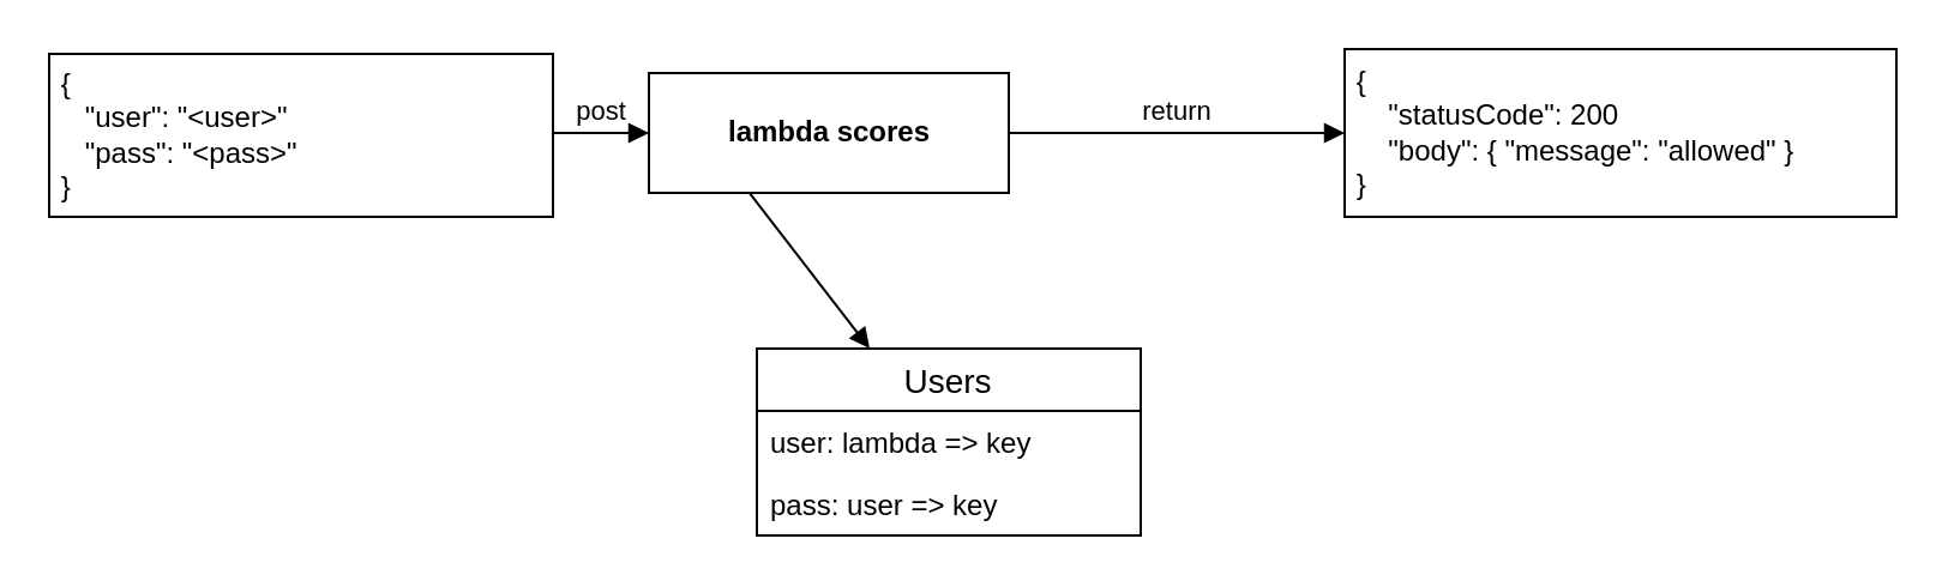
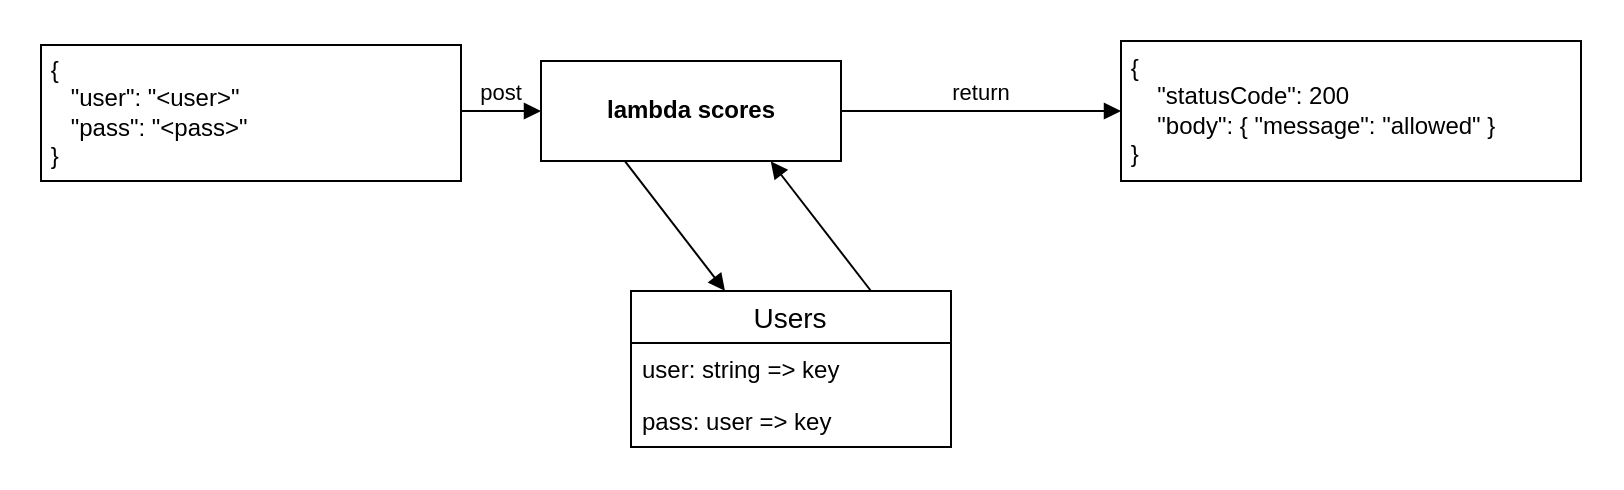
  <mxCell id="0" />
  <mxCell id="1" parent="0" />
  <mxCell id="2" value="&lt;b&gt;lambda scores&lt;/b&gt;" style="html=1;" vertex="1" parent="1"><mxGeometry x="270" y="30" width="150" height="50" as="geometry" /></mxCell>
  <mxCell id="3" value="&lt;span&gt;&amp;nbsp;{&lt;/span&gt;&lt;br style=&quot;padding: 0px ; margin: 0px&quot;&gt;&lt;span&gt;&amp;nbsp; &amp;nbsp; &quot;user&quot;: &quot;&amp;lt;user&amp;gt;&quot;&lt;br&gt;&lt;/span&gt;&amp;nbsp; &amp;nbsp; &quot;pass&quot;: &quot;&amp;lt;pass&amp;gt;&quot;&lt;br style=&quot;padding: 0px ; margin: 0px&quot;&gt;&lt;span&gt;&amp;nbsp;}&lt;/span&gt;" style="html=1;align=left;" vertex="1" parent="1"><mxGeometry x="20" y="22" width="210" height="68" as="geometry" /></mxCell>
  <mxCell id="4" value="post" style="html=1;verticalAlign=bottom;endArrow=block;entryX=0;entryY=0.5;entryDx=0;entryDy=0;" edge="1" parent="1" target="2"><mxGeometry width="80" relative="1" as="geometry"><mxPoint x="230" y="55" as="sourcePoint" /><mxPoint x="310" y="55" as="targetPoint" /></mxGeometry></mxCell>
  <mxCell id="5" value="&amp;nbsp;{&lt;br&gt;&amp;nbsp; &amp;nbsp; &amp;nbsp;&quot;statusCode&quot;: 200&lt;br&gt;&amp;nbsp; &amp;nbsp; &amp;nbsp;&quot;body&quot;: { &quot;message&quot;: &quot;allowed&quot; }&lt;br&gt;&amp;nbsp;}" style="html=1;align=left;" vertex="1" parent="1"><mxGeometry x="560" y="20" width="230" height="70" as="geometry" /></mxCell>
  <mxCell id="6" value="return" style="html=1;verticalAlign=bottom;endArrow=block;exitX=1;exitY=0.5;exitDx=0;exitDy=0;entryX=0;entryY=0.5;entryDx=0;entryDy=0;" edge="1" parent="1" source="2" target="5"><mxGeometry width="80" relative="1" as="geometry"><mxPoint x="540" y="165" as="sourcePoint" /><mxPoint x="620" y="165" as="targetPoint" /></mxGeometry></mxCell>
  <mxCell id="7" value="Users" style="swimlane;fontStyle=0;childLayout=stackLayout;horizontal=1;startSize=26;horizontalStack=0;resizeParent=1;resizeParentMax=0;resizeLast=0;collapsible=1;marginBottom=0;align=center;fontSize=14;" vertex="1" parent="1"><mxGeometry x="315" y="145" width="160" height="78" as="geometry" /></mxCell>
- <mxCell id="8" value="user: lambda =&gt; key" style="text;strokeColor=none;fillColor=none;spacingLeft=4;spacingRight=4;overflow=hidden;rotatable=0;points=[[0,0.5],[1,0.5]];portConstraint=eastwest;fontSize=12;" vertex="1" parent="7"><mxGeometry y="26" width="160" height="26" as="geometry" /></mxCell>
+ <mxCell id="8" value="user: string =&gt; key" style="text;strokeColor=none;fillColor=none;spacingLeft=4;spacingRight=4;overflow=hidden;rotatable=0;points=[[0,0.5],[1,0.5]];portConstraint=eastwest;fontSize=12;" vertex="1" parent="7"><mxGeometry y="26" width="160" height="26" as="geometry" /></mxCell>
  <mxCell id="9" value="pass: user =&gt; key" style="text;strokeColor=none;fillColor=none;spacingLeft=4;spacingRight=4;overflow=hidden;rotatable=0;points=[[0,0.5],[1,0.5]];portConstraint=eastwest;fontSize=12;" vertex="1" parent="7"><mxGeometry y="52" width="160" height="26" as="geometry" /></mxCell>
  <mxCell id="10" value="" style="html=1;verticalAlign=bottom;endArrow=block;entryX=0.25;entryY=0;entryDx=0;entryDy=0;exitX=0.279;exitY=0.999;exitDx=0;exitDy=0;exitPerimeter=0;" edge="1" parent="1" source="2"><mxGeometry width="80" relative="1" as="geometry"><mxPoint x="360" y="75" as="sourcePoint" /><mxPoint x="362" y="145" as="targetPoint" /></mxGeometry></mxCell>
+ <mxCell id="11" value="" style="html=1;verticalAlign=bottom;endArrow=block;exitX=0.75;exitY=0;exitDx=0;exitDy=0;entryX=0.766;entryY=1.004;entryDx=0;entryDy=0;entryPerimeter=0;" edge="1" parent="1" source="7" target="2"><mxGeometry width="80" relative="1" as="geometry"><mxPoint x="640" y="295" as="sourcePoint" /><mxPoint x="720" y="295" as="targetPoint" /></mxGeometry></mxCell>
